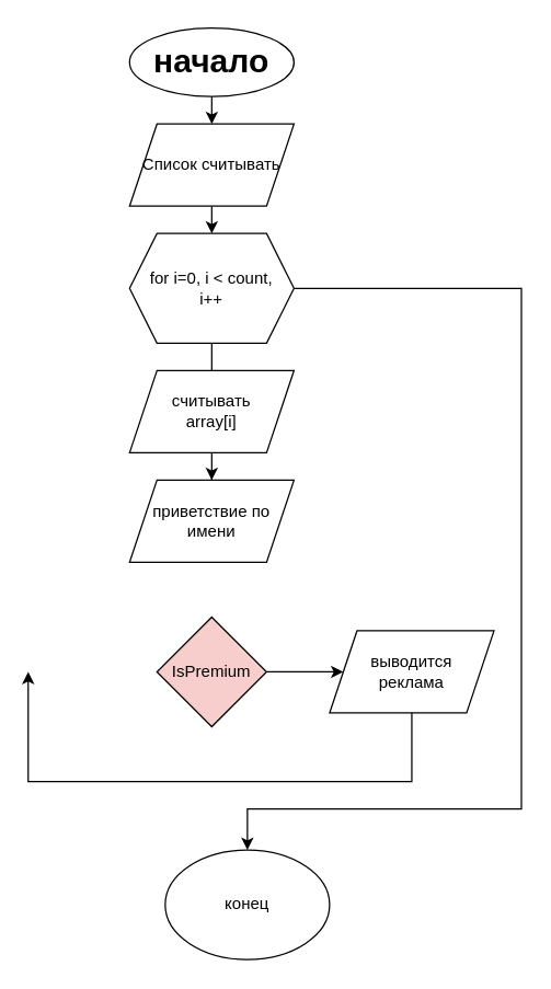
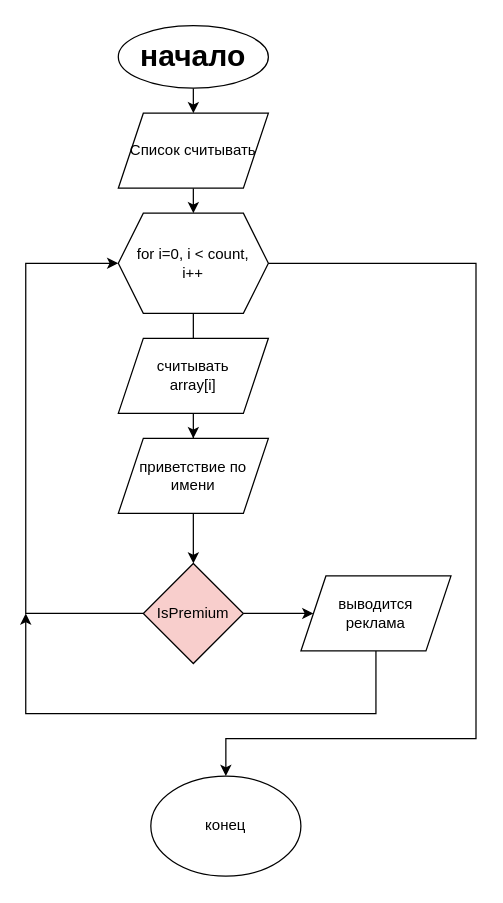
  <mxCell id="0" />
  <mxCell id="1" parent="0" />
  <mxCell id="2" style="edgeStyle=none;rounded=0;orthogonalLoop=1;jettySize=auto;html=1;" edge="1" parent="1" source="3" target="5"><mxGeometry relative="1" as="geometry" /></mxCell>
  <mxCell id="3" value="&lt;h1&gt;начало&lt;/h1&gt;" style="ellipse;whiteSpace=wrap;html=1;" vertex="1" parent="1"><mxGeometry x="94" y="20" width="120" height="50" as="geometry" /></mxCell>
  <mxCell id="4" style="edgeStyle=none;rounded=0;orthogonalLoop=1;jettySize=auto;html=1;entryX=0.5;entryY=0;entryDx=0;entryDy=0;" edge="1" parent="1" source="5" target="8"><mxGeometry relative="1" as="geometry" /></mxCell>
  <mxCell id="5" value="Список считывать" style="shape=parallelogram;perimeter=parallelogramPerimeter;whiteSpace=wrap;html=1;fixedSize=1;" vertex="1" parent="1"><mxGeometry x="94" y="90" width="120" height="60" as="geometry" /></mxCell>
  <mxCell id="6" style="edgeStyle=none;rounded=0;orthogonalLoop=1;jettySize=auto;html=1;" edge="1" parent="1" source="8"><mxGeometry relative="1" as="geometry"><mxPoint x="154" y="300" as="targetPoint" /></mxGeometry></mxCell>
  <mxCell id="7" style="edgeStyle=orthogonalEdgeStyle;rounded=0;orthogonalLoop=1;jettySize=auto;html=1;entryX=0.5;entryY=0;entryDx=0;entryDy=0;" edge="1" parent="1" source="8" target="18"><mxGeometry relative="1" as="geometry"><mxPoint x="180" y="690" as="targetPoint" /><Array as="points"><mxPoint x="380" y="210" /><mxPoint x="380" y="590" /><mxPoint x="180" y="590" /></Array></mxGeometry></mxCell>
  <mxCell id="8" value="&lt;div&gt;for i=0, i &amp;lt; count,&lt;/div&gt;&lt;div&gt;i++&lt;br&gt;&lt;/div&gt;" style="shape=hexagon;perimeter=hexagonPerimeter2;whiteSpace=wrap;html=1;fixedSize=1;" vertex="1" parent="1"><mxGeometry x="94" y="170" width="120" height="80" as="geometry" /></mxCell>
  <mxCell id="9" style="edgeStyle=orthogonalEdgeStyle;rounded=0;orthogonalLoop=1;jettySize=auto;html=1;" edge="1" parent="1" source="10" target="17"><mxGeometry relative="1" as="geometry" /></mxCell>
  <mxCell id="10" value="&lt;div&gt;считывать &lt;br&gt;&lt;/div&gt;&lt;div&gt;array[i]&lt;/div&gt;" style="shape=parallelogram;perimeter=parallelogramPerimeter;whiteSpace=wrap;html=1;fixedSize=1;" vertex="1" parent="1"><mxGeometry x="94" y="270" width="120" height="60" as="geometry" /></mxCell>
+ <mxCell id="11" style="edgeStyle=orthogonalEdgeStyle;rounded=0;orthogonalLoop=1;jettySize=auto;html=1;exitX=0;exitY=0.5;exitDx=0;exitDy=0;entryX=0;entryY=0.5;entryDx=0;entryDy=0;" edge="1" parent="1" source="13" target="8"><mxGeometry relative="1" as="geometry"><mxPoint x="20" y="210" as="targetPoint" /><Array as="points"><mxPoint x="20" y="490" /><mxPoint x="20" y="210" /></Array></mxGeometry></mxCell>
  <mxCell id="12" style="edgeStyle=orthogonalEdgeStyle;rounded=0;orthogonalLoop=1;jettySize=auto;html=1;entryX=0;entryY=0.5;entryDx=0;entryDy=0;" edge="1" parent="1" source="13" target="15"><mxGeometry relative="1" as="geometry" /></mxCell>
  <mxCell id="13" value="&lt;div&gt;IsPremium&lt;br&gt;&lt;/div&gt;" style="rhombus;whiteSpace=wrap;html=1;fillColor=#f8cecc;" vertex="1" parent="1"><mxGeometry x="114" y="450" width="80" height="80" as="geometry" /></mxCell>
  <mxCell id="14" style="edgeStyle=orthogonalEdgeStyle;rounded=0;orthogonalLoop=1;jettySize=auto;html=1;" edge="1" parent="1" source="15"><mxGeometry relative="1" as="geometry"><mxPoint x="20" y="490" as="targetPoint" /><Array as="points"><mxPoint x="300" y="570" /><mxPoint x="20" y="570" /></Array></mxGeometry></mxCell>
  <mxCell id="15" value="&lt;div&gt;выводится &lt;br&gt;&lt;/div&gt;&lt;div&gt;реклама&lt;/div&gt;" style="shape=parallelogram;perimeter=parallelogramPerimeter;whiteSpace=wrap;html=1;fixedSize=1;" vertex="1" parent="1"><mxGeometry x="240" y="460" width="120" height="60" as="geometry" /></mxCell>
+ <mxCell id="16" style="edgeStyle=orthogonalEdgeStyle;rounded=0;orthogonalLoop=1;jettySize=auto;html=1;entryX=0.5;entryY=0;entryDx=0;entryDy=0;" edge="1" parent="1" source="17" target="13"><mxGeometry relative="1" as="geometry" /></mxCell>
  <mxCell id="17" value="приветствие по имени" style="shape=parallelogram;perimeter=parallelogramPerimeter;whiteSpace=wrap;html=1;fixedSize=1;" vertex="1" parent="1"><mxGeometry x="94" y="350" width="120" height="60" as="geometry" /></mxCell>
  <mxCell id="18" value="конец" style="ellipse;whiteSpace=wrap;html=1;" vertex="1" parent="1"><mxGeometry x="120" y="620" width="120" height="80" as="geometry" /></mxCell>
